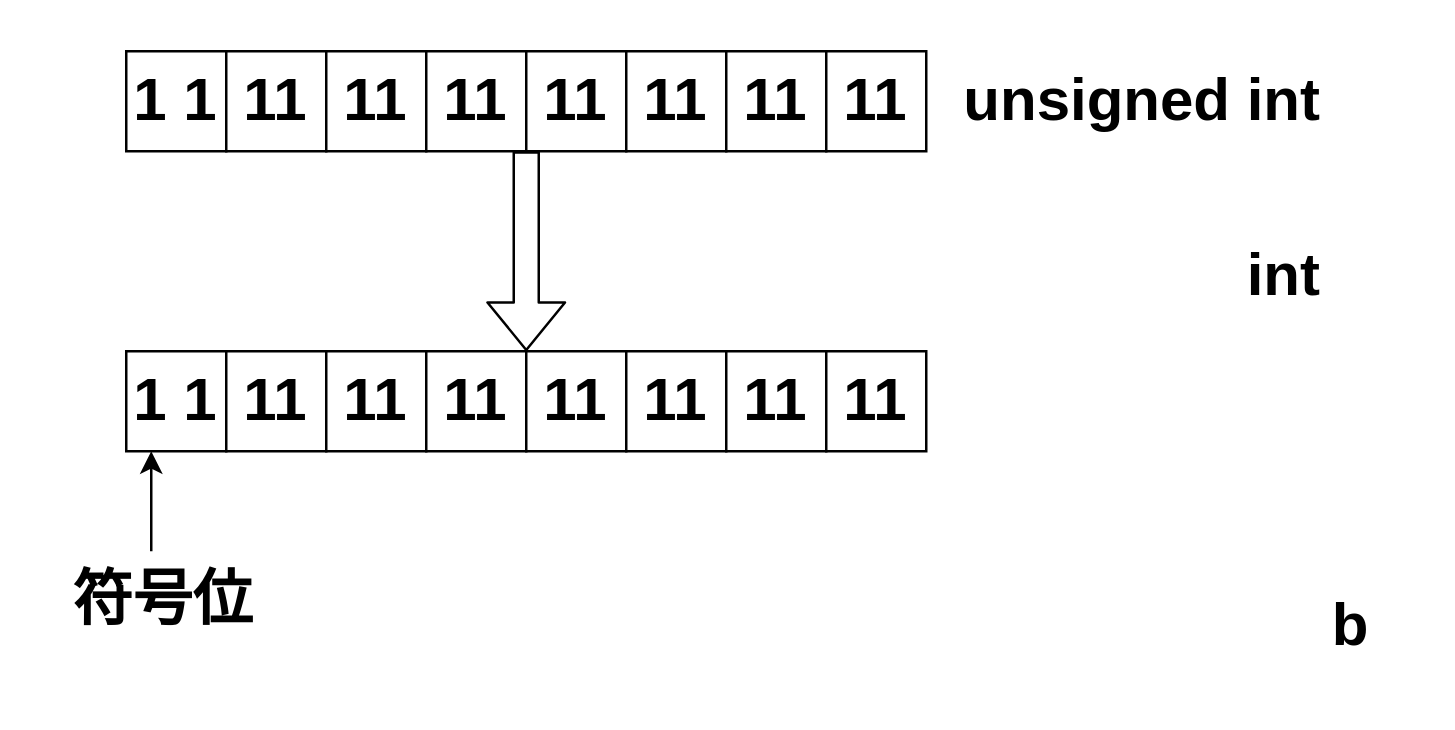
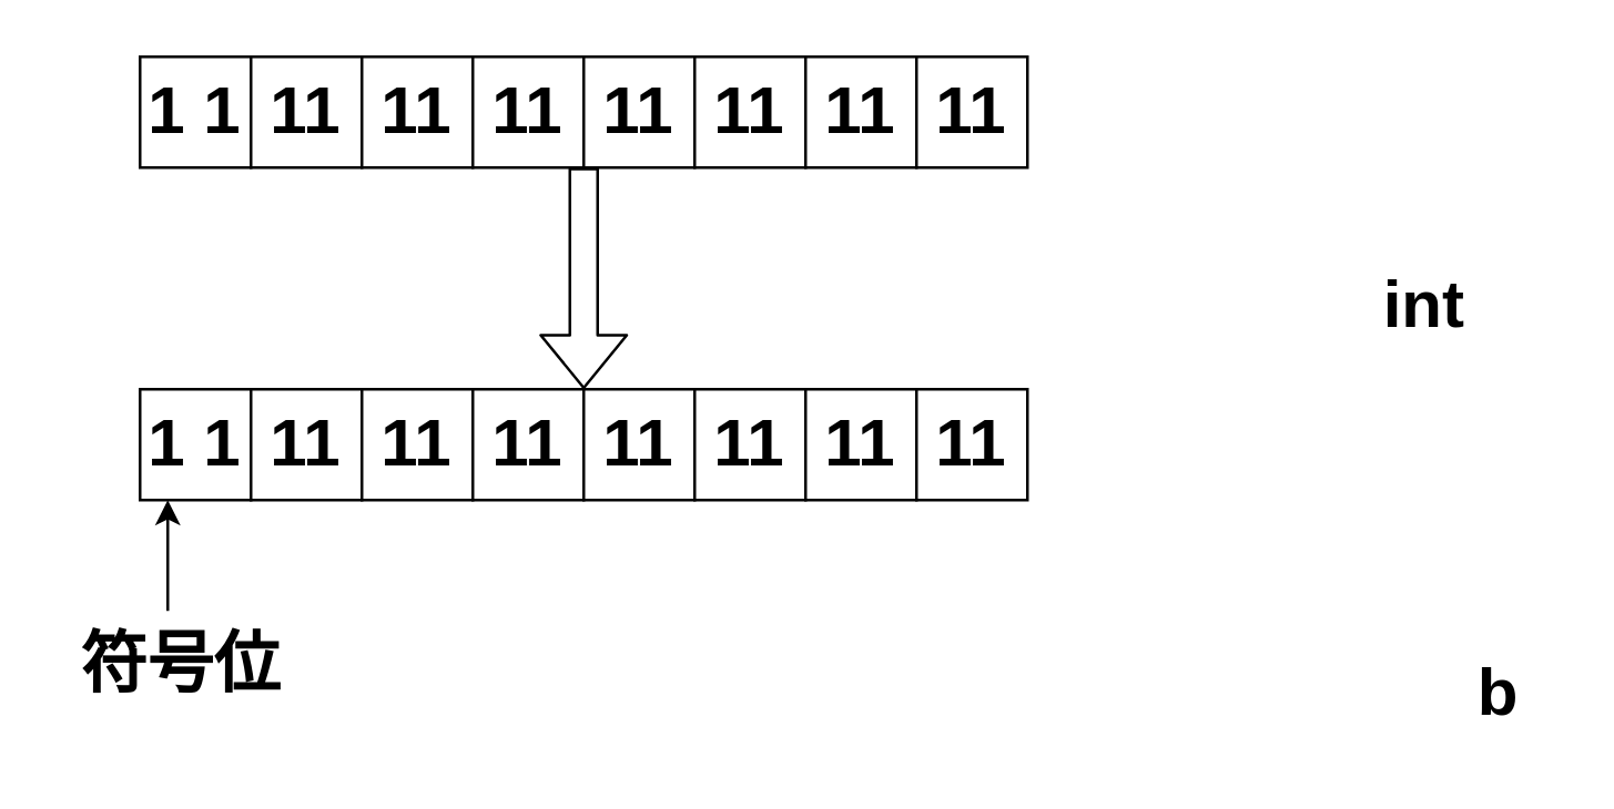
  <mxCell id="0" />
  <mxCell id="1" parent="0" />
  <mxCell id="2" value="&lt;font style=&quot;font-size: 24px&quot;&gt;&lt;b&gt;1 1&lt;/b&gt;&lt;/font&gt;" style="rounded=0;whiteSpace=wrap;html=1;" parent="1" vertex="1"><mxGeometry x="50" y="140" width="40" height="40" as="geometry" /></mxCell>
  <mxCell id="3" value="&lt;font style=&quot;font-size: 24px&quot;&gt;&lt;b&gt;b&lt;/b&gt;&lt;/font&gt;" style="text;html=1;strokeColor=none;fillColor=none;align=center;verticalAlign=middle;whiteSpace=wrap;rounded=0;" parent="1" vertex="1"><mxGeometry x="520" y="230" width="40" height="40" as="geometry" /></mxCell>
  <mxCell id="4" value="&lt;b style=&quot;font-size: 24px&quot;&gt;11&lt;/b&gt;" style="rounded=0;whiteSpace=wrap;html=1;" parent="1" vertex="1"><mxGeometry x="90" y="140" width="40" height="40" as="geometry" /></mxCell>
  <mxCell id="5" value="&lt;b style=&quot;font-size: 24px&quot;&gt;11&lt;/b&gt;" style="rounded=0;whiteSpace=wrap;html=1;" parent="1" vertex="1"><mxGeometry x="130" y="140" width="40" height="40" as="geometry" /></mxCell>
  <mxCell id="6" value="&lt;b style=&quot;font-size: 24px&quot;&gt;11&lt;/b&gt;" style="rounded=0;whiteSpace=wrap;html=1;" parent="1" vertex="1"><mxGeometry x="170" y="140" width="40" height="40" as="geometry" /></mxCell>
  <mxCell id="7" value="&lt;b style=&quot;font-size: 24px&quot;&gt;11&lt;/b&gt;" style="rounded=0;whiteSpace=wrap;html=1;" parent="1" vertex="1"><mxGeometry x="210" y="140" width="40" height="40" as="geometry" /></mxCell>
  <mxCell id="8" value="&lt;b style=&quot;font-size: 24px&quot;&gt;11&lt;/b&gt;" style="rounded=0;whiteSpace=wrap;html=1;" parent="1" vertex="1"><mxGeometry x="250" y="140" width="40" height="40" as="geometry" /></mxCell>
  <mxCell id="9" value="&lt;b style=&quot;font-size: 24px&quot;&gt;11&lt;/b&gt;" style="rounded=0;whiteSpace=wrap;html=1;" parent="1" vertex="1"><mxGeometry x="290" y="140" width="40" height="40" as="geometry" /></mxCell>
  <mxCell id="10" value="&lt;b style=&quot;font-size: 24px&quot;&gt;11&lt;/b&gt;" style="rounded=0;whiteSpace=wrap;html=1;" parent="1" vertex="1"><mxGeometry x="330" y="140" width="40" height="40" as="geometry" /></mxCell>
  <mxCell id="11" value="&lt;font style=&quot;font-size: 24px&quot;&gt;&lt;b&gt;1 1&lt;/b&gt;&lt;/font&gt;" style="rounded=0;whiteSpace=wrap;html=1;" parent="1" vertex="1"><mxGeometry x="50" y="20" width="40" height="40" as="geometry" /></mxCell>
  <mxCell id="12" value="&lt;font style=&quot;font-size: 24px&quot;&gt;&lt;b&gt;11&lt;/b&gt;&lt;/font&gt;" style="rounded=0;whiteSpace=wrap;html=1;" parent="1" vertex="1"><mxGeometry x="90" y="20" width="40" height="40" as="geometry" /></mxCell>
  <mxCell id="13" value="&lt;font style=&quot;font-size: 24px&quot;&gt;&lt;b&gt;11&lt;/b&gt;&lt;/font&gt;" style="rounded=0;whiteSpace=wrap;html=1;" parent="1" vertex="1"><mxGeometry x="130" y="20" width="40" height="40" as="geometry" /></mxCell>
  <mxCell id="14" value="&lt;font style=&quot;font-size: 24px&quot;&gt;&lt;b&gt;11&lt;/b&gt;&lt;/font&gt;" style="rounded=0;whiteSpace=wrap;html=1;" parent="1" vertex="1"><mxGeometry x="170" y="20" width="40" height="40" as="geometry" /></mxCell>
  <mxCell id="15" value="&lt;b style=&quot;font-size: 24px&quot;&gt;11&lt;/b&gt;" style="rounded=0;whiteSpace=wrap;html=1;" parent="1" vertex="1"><mxGeometry x="210" y="20" width="40" height="40" as="geometry" /></mxCell>
  <mxCell id="16" value="&lt;b style=&quot;font-size: 24px&quot;&gt;11&lt;/b&gt;" style="rounded=0;whiteSpace=wrap;html=1;" parent="1" vertex="1"><mxGeometry x="250" y="20" width="40" height="40" as="geometry" /></mxCell>
  <mxCell id="17" value="&lt;b style=&quot;font-size: 24px&quot;&gt;11&lt;/b&gt;" style="rounded=0;whiteSpace=wrap;html=1;" parent="1" vertex="1"><mxGeometry x="290" y="20" width="40" height="40" as="geometry" /></mxCell>
  <mxCell id="18" value="&lt;b style=&quot;font-size: 24px&quot;&gt;11&lt;/b&gt;" style="rounded=0;whiteSpace=wrap;html=1;" parent="1" vertex="1"><mxGeometry x="330" y="20" width="40" height="40" as="geometry" /></mxCell>
  <mxCell id="19" value="" style="shape=flexArrow;endArrow=classic;html=1;entryX=0;entryY=0;entryDx=0;entryDy=0;exitX=0;exitY=1;exitDx=0;exitDy=0;" parent="1" source="15" target="7" edge="1"><mxGeometry width="50" height="50" relative="1" as="geometry"><mxPoint x="150" y="120" as="sourcePoint" /><mxPoint x="200" y="70" as="targetPoint" /></mxGeometry></mxCell>
  <mxCell id="20" value="" style="endArrow=classic;html=1;entryX=0.25;entryY=1;entryDx=0;entryDy=0;" parent="1" edge="1"><mxGeometry width="50" height="50" relative="1" as="geometry"><mxPoint x="60" y="220" as="sourcePoint" /><mxPoint x="60" y="180" as="targetPoint" /></mxGeometry></mxCell>
  <mxCell id="21" value="&lt;span style=&quot;font-size: 24px&quot;&gt;&lt;b&gt;符号位&lt;/b&gt;&lt;/span&gt;" style="text;html=1;strokeColor=none;fillColor=none;align=center;verticalAlign=middle;whiteSpace=wrap;rounded=0;" parent="1" vertex="1"><mxGeometry x="20" y="220" width="90" height="40" as="geometry" /></mxCell>
- <mxCell id="22" value="&lt;span style=&quot;font-size: 24px&quot;&gt;&lt;b&gt;unsigned int&lt;/b&gt;&lt;/span&gt;" style="text;html=1;strokeColor=none;fillColor=none;align=right;verticalAlign=middle;whiteSpace=wrap;rounded=0;" vertex="1" parent="1"><mxGeometry x="370" y="20" width="160" height="40" as="geometry" /></mxCell>
  <mxCell id="23" value="&lt;span style=&quot;font-size: 24px&quot;&gt;&lt;b&gt;int&lt;/b&gt;&lt;/span&gt;" style="text;html=1;strokeColor=none;fillColor=none;align=right;verticalAlign=middle;whiteSpace=wrap;rounded=0;" vertex="1" parent="1"><mxGeometry x="370" y="90" width="160" height="40" as="geometry" /></mxCell>
